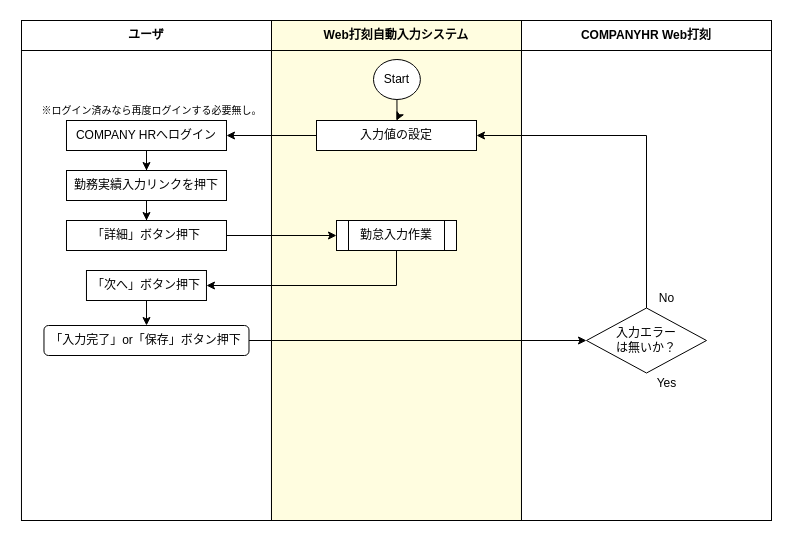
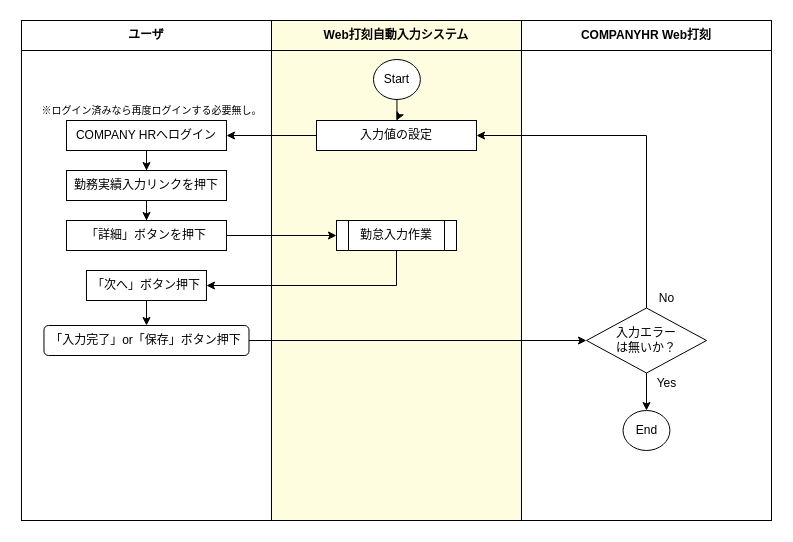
  <mxCell id="0" />
  <mxCell id="1" parent="0" />
  <mxCell id="2" value="" style="rounded=0;whiteSpace=wrap;html=1;" vertex="1" parent="1"><mxGeometry x="521" y="50" width="250" height="470" as="geometry" /></mxCell>
  <mxCell id="3" value="" style="rounded=0;whiteSpace=wrap;html=1;fillColor=#FFFDE0;" vertex="1" parent="1"><mxGeometry x="270.97" y="50" width="250" height="470" as="geometry" /></mxCell>
  <mxCell id="4" value="&lt;b&gt;ユーザ&lt;/b&gt;" style="rounded=0;whiteSpace=wrap;html=1;" parent="1" vertex="1"><mxGeometry y="20" width="250" height="30" as="geometry" x="21" /></mxCell>
  <mxCell id="5" value="&lt;b&gt;Web打刻自動入力システム&lt;/b&gt;" style="rounded=0;whiteSpace=wrap;html=1;fillColor=#FFFDE0;" parent="1" vertex="1"><mxGeometry x="271" y="20" width="250" height="30" as="geometry" /></mxCell>
  <mxCell id="6" value="" style="rounded=0;whiteSpace=wrap;html=1;" parent="1" vertex="1"><mxGeometry x="20.97" y="50" width="250" height="470" as="geometry" /></mxCell>
  <mxCell id="7" style="edgeStyle=orthogonalEdgeStyle;rounded=0;orthogonalLoop=1;jettySize=auto;html=1;entryX=1;entryY=0.5;entryDx=0;entryDy=0;" edge="1" parent="1" source="8" target="15"><mxGeometry relative="1" as="geometry"><Array as="points"><mxPoint x="396" y="285" /></Array></mxGeometry></mxCell>
  <mxCell id="8" value="勤怠入力作業" style="shape=process;whiteSpace=wrap;html=1;backgroundOutline=1;" parent="1" vertex="1"><mxGeometry x="336" y="220" width="120" height="30" as="geometry" /></mxCell>
  <mxCell id="9" style="edgeStyle=orthogonalEdgeStyle;rounded=0;orthogonalLoop=1;jettySize=auto;html=1;" edge="1" parent="1" source="10" target="28"><mxGeometry relative="1" as="geometry" /></mxCell>
  <mxCell id="10" value="Start" style="ellipse;whiteSpace=wrap;html=1;" parent="1" vertex="1"><mxGeometry x="373" y="59" width="46.87" height="40" as="geometry" /></mxCell>
+ <mxCell id="11" style="edgeStyle=orthogonalEdgeStyle;rounded=0;orthogonalLoop=1;jettySize=auto;html=1;entryX=0.5;entryY=0;entryDx=0;entryDy=0;" edge="1" parent="1" source="13" target="29"><mxGeometry relative="1" as="geometry" /></mxCell>
  <mxCell id="12" style="edgeStyle=orthogonalEdgeStyle;rounded=0;orthogonalLoop=1;jettySize=auto;html=1;entryX=1;entryY=0.5;entryDx=0;entryDy=0;" edge="1" parent="1" source="13" target="28"><mxGeometry relative="1" as="geometry"><mxPoint x="646" y="130" as="targetPoint" /><Array as="points"><mxPoint x="646" y="135" /></Array></mxGeometry></mxCell>
  <mxCell id="13" value="入力エラー&lt;br&gt;は無いか？" style="rhombus;whiteSpace=wrap;html=1;" parent="1" vertex="1"><mxGeometry x="586" y="307.5" width="120" height="65" as="geometry" /></mxCell>
  <mxCell id="14" style="edgeStyle=orthogonalEdgeStyle;rounded=0;orthogonalLoop=1;jettySize=auto;html=1;" parent="1" source="15" target="25" edge="1"><mxGeometry relative="1" as="geometry" /></mxCell>
  <mxCell id="15" value="「次へ」ボタン押下" style="rounded=0;whiteSpace=wrap;html=1;" parent="1" vertex="1"><mxGeometry x="85.97" y="270" width="120" height="30" as="geometry" /></mxCell>
  <mxCell id="16" style="edgeStyle=orthogonalEdgeStyle;rounded=0;orthogonalLoop=1;jettySize=auto;html=1;" parent="1" source="17" target="21" edge="1"><mxGeometry relative="1" as="geometry" /></mxCell>
  <mxCell id="17" value="COMPANY HRへログイン" style="rounded=0;whiteSpace=wrap;html=1;" parent="1" vertex="1"><mxGeometry x="65.99" y="120" width="160" height="30" as="geometry" /></mxCell>
  <mxCell id="18" value="Yes" style="text;html=1;align=center;verticalAlign=middle;resizable=0;points=[];autosize=1;" parent="1" vertex="1"><mxGeometry x="651" y="372.5" width="30" height="20" as="geometry" /></mxCell>
  <mxCell id="19" value="No" style="text;html=1;align=center;verticalAlign=middle;resizable=0;points=[];autosize=1;" parent="1" vertex="1"><mxGeometry x="651" y="287.5" width="30" height="20" as="geometry" /></mxCell>
  <mxCell id="20" style="edgeStyle=orthogonalEdgeStyle;rounded=0;orthogonalLoop=1;jettySize=auto;html=1;exitX=0.5;exitY=1;exitDx=0;exitDy=0;" parent="1" source="21" target="23" edge="1"><mxGeometry relative="1" as="geometry" /></mxCell>
  <mxCell id="21" value="勤務実績入力リンクを押下" style="rounded=0;whiteSpace=wrap;html=1;" parent="1" vertex="1"><mxGeometry x="66" y="170" width="160" height="30" as="geometry" /></mxCell>
  <mxCell id="22" style="edgeStyle=orthogonalEdgeStyle;rounded=0;orthogonalLoop=1;jettySize=auto;html=1;" parent="1" source="23" target="8" edge="1"><mxGeometry relative="1" as="geometry" /></mxCell>
- <mxCell id="23" value="「詳細」ボタン押下" style="rounded=0;whiteSpace=wrap;html=1;" parent="1" vertex="1"><mxGeometry x="65.99" y="220" width="160" height="30" as="geometry" /></mxCell>
+ <mxCell id="23" value="「詳細」ボタンを押下" style="rounded=0;whiteSpace=wrap;html=1;" parent="1" vertex="1"><mxGeometry x="65.99" y="220" width="160" height="30" as="geometry" /></mxCell>
  <mxCell id="24" style="edgeStyle=orthogonalEdgeStyle;rounded=0;orthogonalLoop=1;jettySize=auto;html=1;entryX=0;entryY=0.5;entryDx=0;entryDy=0;" edge="1" parent="1" source="25" target="13"><mxGeometry relative="1" as="geometry"><mxPoint x="631" y="340" as="targetPoint" /></mxGeometry></mxCell>
  <mxCell id="25" value="「入力完了」or「保存」ボタン押下" style="whiteSpace=wrap;html=1;rounded=1;" parent="1" vertex="1"><mxGeometry x="43.48" y="325" width="205.01" height="30" as="geometry" /></mxCell>
  <mxCell id="26" value="&lt;b&gt;COMPANYHR Web打刻&lt;/b&gt;" style="rounded=0;whiteSpace=wrap;html=1;" vertex="1" parent="1"><mxGeometry x="521" y="20" width="250" height="30" as="geometry" /></mxCell>
  <mxCell id="27" style="edgeStyle=orthogonalEdgeStyle;rounded=0;orthogonalLoop=1;jettySize=auto;html=1;entryX=1;entryY=0.5;entryDx=0;entryDy=0;" edge="1" parent="1" source="28" target="17"><mxGeometry relative="1" as="geometry" /></mxCell>
  <mxCell id="28" value="入力値の設定" style="rounded=0;whiteSpace=wrap;html=1;" vertex="1" parent="1"><mxGeometry x="316" y="120" width="160" height="30" as="geometry" /></mxCell>
+ <mxCell id="29" value="End" style="ellipse;whiteSpace=wrap;html=1;" vertex="1" parent="1"><mxGeometry x="622.56" y="410" width="46.87" height="40" as="geometry" /></mxCell>
  <mxCell id="30" value="※ログイン済みなら再度ログインする必要無し。" style="text;html=1;align=center;verticalAlign=middle;resizable=0;points=[];autosize=1;fontSize=10;" vertex="1" parent="1"><mxGeometry x="31" y="100" width="240" height="20" as="geometry" /></mxCell>
